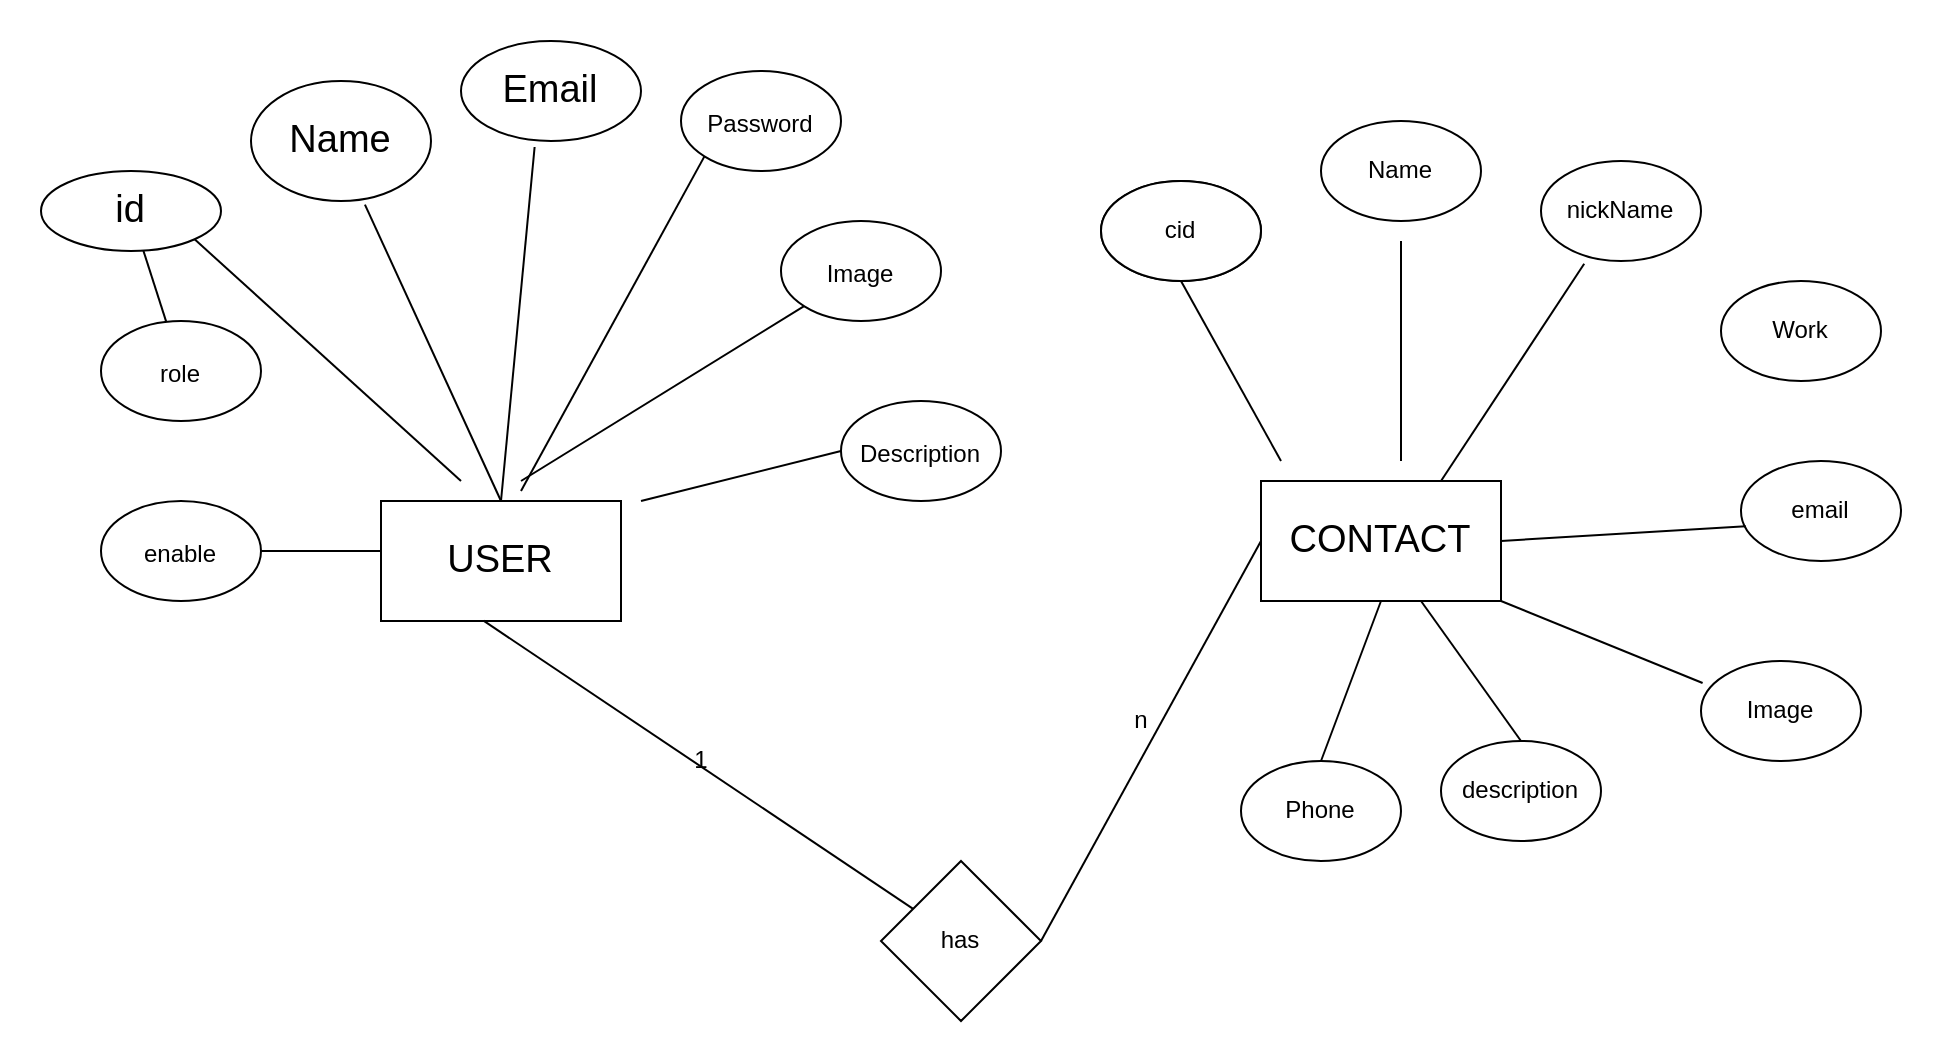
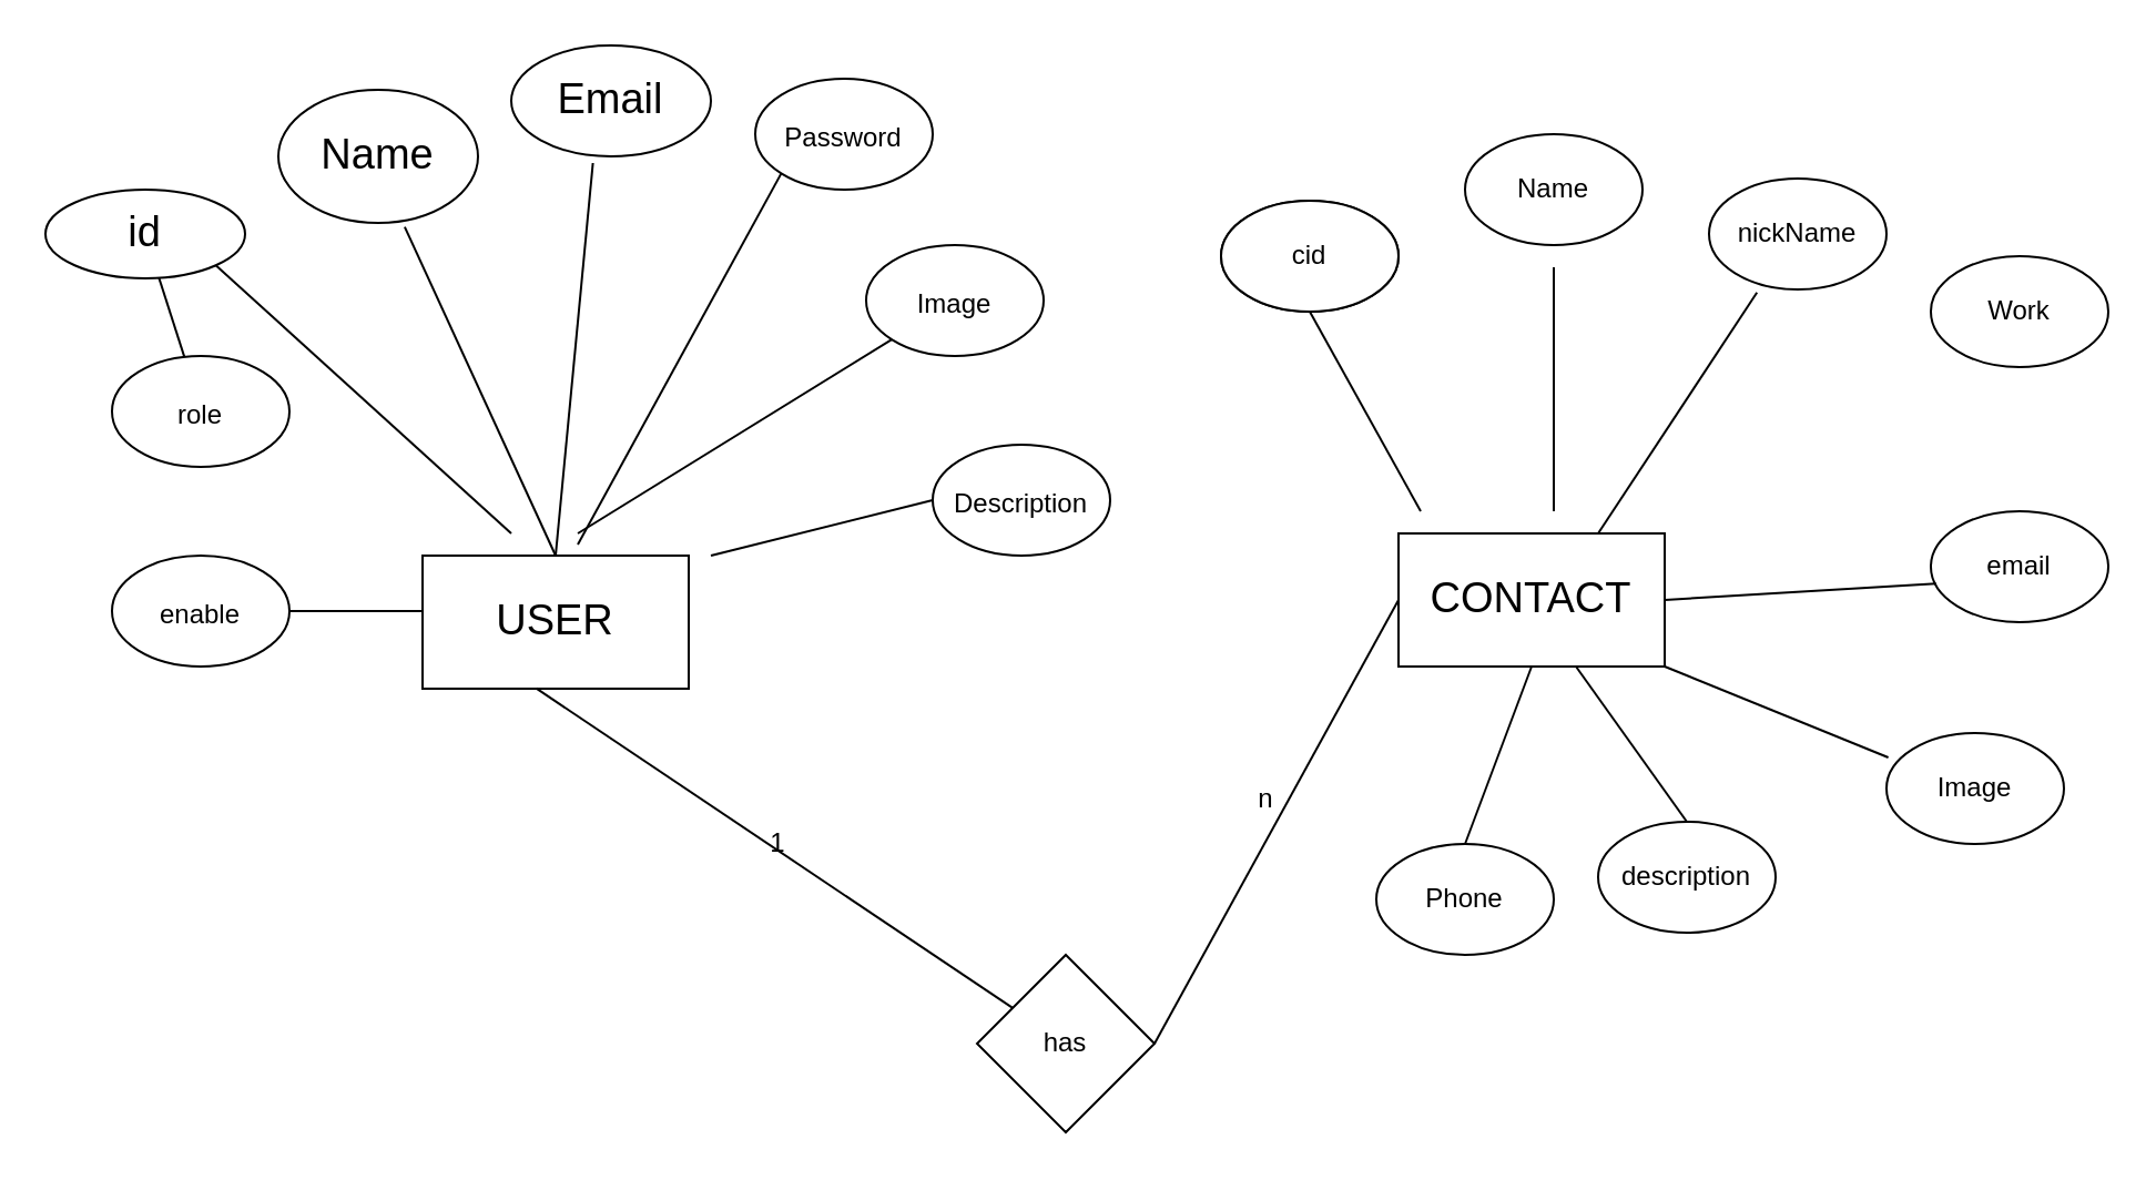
  <mxCell id="0" />
  <mxCell id="1" parent="0" />
  <mxCell id="2" value="&lt;font style=&quot;font-size: 19px;&quot;&gt;USER&lt;/font&gt;" style="rounded=0;whiteSpace=wrap;html=1;" vertex="1" parent="1"><mxGeometry x="190" y="250" width="120" height="60" as="geometry" /></mxCell>
  <mxCell id="3" value="CONTACT" style="rounded=0;whiteSpace=wrap;html=1;fontSize=19;" vertex="1" parent="1"><mxGeometry x="630" y="240" width="120" height="60" as="geometry" /></mxCell>
  <mxCell id="4" value="id" style="ellipse;whiteSpace=wrap;html=1;fontSize=19;" vertex="1" parent="1"><mxGeometry x="20" y="85" width="90" height="40" as="geometry" /></mxCell>
  <mxCell id="5" value="Name" style="ellipse;whiteSpace=wrap;html=1;fontSize=19;" vertex="1" parent="1"><mxGeometry x="125" y="40" width="90" height="60" as="geometry" /></mxCell>
  <mxCell id="6" value="Email" style="ellipse;whiteSpace=wrap;html=1;fontSize=19;" vertex="1" parent="1"><mxGeometry x="230" y="20" width="90" height="50" as="geometry" /></mxCell>
  <mxCell id="7" value="&lt;font style=&quot;font-size: 12px;&quot;&gt;Password&lt;/font&gt;" style="ellipse;whiteSpace=wrap;html=1;fontSize=19;" vertex="1" parent="1"><mxGeometry x="340" y="35" width="80" height="50" as="geometry" /></mxCell>
  <mxCell id="8" value="&lt;span style=&quot;font-size: 12px;&quot;&gt;Image&lt;/span&gt;" style="ellipse;whiteSpace=wrap;html=1;fontSize=19;" vertex="1" parent="1"><mxGeometry x="390" y="110" width="80" height="50" as="geometry" /></mxCell>
  <mxCell id="9" value="&lt;font style=&quot;font-size: 12px;&quot;&gt;Description&lt;/font&gt;" style="ellipse;whiteSpace=wrap;html=1;fontSize=19;" vertex="1" parent="1"><mxGeometry x="420" y="200" width="80" height="50" as="geometry" /></mxCell>
  <mxCell id="10" value="&lt;font style=&quot;font-size: 12px;&quot;&gt;role&lt;/font&gt;" style="ellipse;whiteSpace=wrap;html=1;fontSize=19;" vertex="1" parent="1"><mxGeometry x="50" y="160" width="80" height="50" as="geometry" /></mxCell>
  <mxCell id="11" value="&lt;font style=&quot;font-size: 12px;&quot;&gt;enable&lt;/font&gt;" style="ellipse;whiteSpace=wrap;html=1;fontSize=19;" vertex="1" parent="1"><mxGeometry x="50" y="250" width="80" height="50" as="geometry" /></mxCell>
  <mxCell id="12" value="" style="endArrow=none;html=1;rounded=0;fontSize=12;exitX=0.633;exitY=1.03;exitDx=0;exitDy=0;exitPerimeter=0;entryX=0.5;entryY=0;entryDx=0;entryDy=0;" edge="1" parent="1" source="5" target="2"><mxGeometry width="50" height="50" relative="1" as="geometry"><mxPoint x="400" y="310" as="sourcePoint" /><mxPoint x="450" y="260" as="targetPoint" /></mxGeometry></mxCell>
  <mxCell id="13" value="" style="endArrow=none;html=1;rounded=0;fontSize=12;exitX=0.409;exitY=1.06;exitDx=0;exitDy=0;exitPerimeter=0;entryX=0.5;entryY=0;entryDx=0;entryDy=0;" edge="1" parent="1" source="6" target="2"><mxGeometry width="50" height="50" relative="1" as="geometry"><mxPoint x="400" y="310" as="sourcePoint" /><mxPoint x="450" y="260" as="targetPoint" /></mxGeometry></mxCell>
  <mxCell id="14" value="" style="endArrow=none;html=1;rounded=0;fontSize=12;entryX=0;entryY=0.5;entryDx=0;entryDy=0;" edge="1" parent="1" target="9"><mxGeometry width="50" height="50" relative="1" as="geometry"><mxPoint x="320" y="250" as="sourcePoint" /><mxPoint x="450" y="260" as="targetPoint" /></mxGeometry></mxCell>
  <mxCell id="15" value="" style="endArrow=none;html=1;rounded=0;fontSize=12;" edge="1" parent="1" target="8"><mxGeometry width="50" height="50" relative="1" as="geometry"><mxPoint x="260" y="240" as="sourcePoint" /><mxPoint x="430" y="235" as="targetPoint" /></mxGeometry></mxCell>
  <mxCell id="16" value="" style="endArrow=none;html=1;rounded=0;fontSize=12;entryX=0;entryY=1;entryDx=0;entryDy=0;" edge="1" parent="1" target="7"><mxGeometry width="50" height="50" relative="1" as="geometry"><mxPoint x="260" y="245" as="sourcePoint" /><mxPoint x="350" y="90" as="targetPoint" /></mxGeometry></mxCell>
  <mxCell id="17" value="" style="endArrow=none;html=1;rounded=0;fontSize=12;exitX=1;exitY=1;exitDx=0;exitDy=0;" edge="1" parent="1" source="4"><mxGeometry width="50" height="50" relative="1" as="geometry"><mxPoint x="350" y="280" as="sourcePoint" /><mxPoint x="230" y="240" as="targetPoint" /></mxGeometry></mxCell>
  <mxCell id="18" value="" style="endArrow=none;html=1;rounded=0;fontSize=12;" edge="1" parent="1" source="10" target="4"><mxGeometry width="50" height="50" relative="1" as="geometry"><mxPoint x="360" y="290" as="sourcePoint" /><mxPoint x="200" y="240" as="targetPoint" /></mxGeometry></mxCell>
  <mxCell id="19" value="" style="endArrow=none;html=1;rounded=0;fontSize=12;exitX=1;exitY=0.5;exitDx=0;exitDy=0;" edge="1" parent="1" source="11"><mxGeometry width="50" height="50" relative="1" as="geometry"><mxPoint x="370" y="300" as="sourcePoint" /><mxPoint x="190" y="275" as="targetPoint" /></mxGeometry></mxCell>
  <mxCell id="20" value="cid" style="ellipse;whiteSpace=wrap;html=1;fontSize=12;" vertex="1" parent="1"><mxGeometry x="550" y="90" width="80" height="50" as="geometry" /></mxCell>
  <mxCell id="21" value="cid" style="ellipse;whiteSpace=wrap;html=1;fontSize=12;" vertex="1" parent="1"><mxGeometry x="550" y="90" width="80" height="50" as="geometry" /></mxCell>
  <mxCell id="22" value="Name" style="ellipse;whiteSpace=wrap;html=1;fontSize=12;" vertex="1" parent="1"><mxGeometry x="660" y="60" width="80" height="50" as="geometry" /></mxCell>
  <mxCell id="23" value="nickName" style="ellipse;whiteSpace=wrap;html=1;fontSize=12;" vertex="1" parent="1"><mxGeometry x="770" y="80" width="80" height="50" as="geometry" /></mxCell>
- <mxCell id="24" value="Work" style="ellipse;whiteSpace=wrap;html=1;fontSize=12;" vertex="1" parent="1"><mxGeometry x="860" y="140" width="80" height="50" as="geometry" /></mxCell>
+ <mxCell id="24" value="Work" style="ellipse;whiteSpace=wrap;html=1;fontSize=12;" vertex="1" parent="1"><mxGeometry x="870" y="115" width="80" height="50" as="geometry" /></mxCell>
  <mxCell id="25" value="Phone" style="ellipse;whiteSpace=wrap;html=1;fontSize=12;" vertex="1" parent="1"><mxGeometry x="620" y="380" width="80" height="50" as="geometry" /></mxCell>
  <mxCell id="26" value="description" style="ellipse;whiteSpace=wrap;html=1;fontSize=12;" vertex="1" parent="1"><mxGeometry x="720" y="370" width="80" height="50" as="geometry" /></mxCell>
  <mxCell id="27" value="Image" style="ellipse;whiteSpace=wrap;html=1;fontSize=12;" vertex="1" parent="1"><mxGeometry x="850" y="330" width="80" height="50" as="geometry" /></mxCell>
  <mxCell id="28" value="email" style="ellipse;whiteSpace=wrap;html=1;fontSize=12;" vertex="1" parent="1"><mxGeometry x="870" y="230" width="80" height="50" as="geometry" /></mxCell>
  <mxCell id="29" value="" style="endArrow=none;html=1;rounded=0;fontSize=12;exitX=0.5;exitY=1;exitDx=0;exitDy=0;" edge="1" parent="1" source="21"><mxGeometry width="50" height="50" relative="1" as="geometry"><mxPoint x="560" y="310" as="sourcePoint" /><mxPoint x="640" y="230" as="targetPoint" /></mxGeometry></mxCell>
  <mxCell id="30" value="" style="endArrow=none;html=1;rounded=0;fontSize=12;exitX=0.01;exitY=0.22;exitDx=0;exitDy=0;exitPerimeter=0;entryX=1;entryY=1;entryDx=0;entryDy=0;" edge="1" parent="1" source="27" target="3"><mxGeometry width="50" height="50" relative="1" as="geometry"><mxPoint x="600" y="150" as="sourcePoint" /><mxPoint x="650" y="240" as="targetPoint" /></mxGeometry></mxCell>
  <mxCell id="31" value="" style="endArrow=none;html=1;rounded=0;fontSize=12;exitX=0.03;exitY=0.652;exitDx=0;exitDy=0;exitPerimeter=0;entryX=1;entryY=0.5;entryDx=0;entryDy=0;" edge="1" parent="1" source="28" target="3"><mxGeometry width="50" height="50" relative="1" as="geometry"><mxPoint x="610" y="160" as="sourcePoint" /><mxPoint x="660" y="250" as="targetPoint" /></mxGeometry></mxCell>
  <mxCell id="32" value="" style="endArrow=none;html=1;rounded=0;fontSize=12;exitX=0.27;exitY=1.028;exitDx=0;exitDy=0;exitPerimeter=0;entryX=0.75;entryY=0;entryDx=0;entryDy=0;" edge="1" parent="1" source="23" target="3"><mxGeometry width="50" height="50" relative="1" as="geometry"><mxPoint x="630" y="180" as="sourcePoint" /><mxPoint x="680" y="270" as="targetPoint" /></mxGeometry></mxCell>
  <mxCell id="33" value="" style="endArrow=none;html=1;rounded=0;fontSize=12;" edge="1" parent="1"><mxGeometry width="50" height="50" relative="1" as="geometry"><mxPoint x="700" y="120" as="sourcePoint" /><mxPoint x="700" y="230" as="targetPoint" /></mxGeometry></mxCell>
  <mxCell id="34" value="" style="endArrow=none;html=1;rounded=0;fontSize=12;exitX=0.5;exitY=0;exitDx=0;exitDy=0;entryX=0.5;entryY=1;entryDx=0;entryDy=0;" edge="1" parent="1" source="25" target="3"><mxGeometry width="50" height="50" relative="1" as="geometry"><mxPoint x="650" y="200" as="sourcePoint" /><mxPoint x="700" y="290" as="targetPoint" /></mxGeometry></mxCell>
  <mxCell id="35" value="" style="endArrow=none;html=1;rounded=0;fontSize=12;exitX=0.5;exitY=0;exitDx=0;exitDy=0;" edge="1" parent="1" source="26"><mxGeometry width="50" height="50" relative="1" as="geometry"><mxPoint x="660" y="210" as="sourcePoint" /><mxPoint x="710" y="300" as="targetPoint" /></mxGeometry></mxCell>
  <mxCell id="36" value="has" style="rhombus;whiteSpace=wrap;html=1;fontSize=12;" vertex="1" parent="1"><mxGeometry x="440" y="430" width="80" height="80" as="geometry" /></mxCell>
  <mxCell id="37" value="" style="endArrow=none;html=1;rounded=0;fontSize=12;entryX=0.427;entryY=0.997;entryDx=0;entryDy=0;entryPerimeter=0;" edge="1" parent="1" source="36" target="2"><mxGeometry width="50" height="50" relative="1" as="geometry"><mxPoint x="560" y="310" as="sourcePoint" /><mxPoint x="610" y="260" as="targetPoint" /></mxGeometry></mxCell>
  <mxCell id="38" value="" style="endArrow=none;html=1;rounded=0;fontSize=12;exitX=1;exitY=0.5;exitDx=0;exitDy=0;entryX=0;entryY=0.5;entryDx=0;entryDy=0;" edge="1" parent="1" source="36" target="3"><mxGeometry width="50" height="50" relative="1" as="geometry"><mxPoint x="560" y="310" as="sourcePoint" /><mxPoint x="610" y="260" as="targetPoint" /></mxGeometry></mxCell>
  <mxCell id="39" value="1" style="text;html=1;align=center;verticalAlign=middle;resizable=0;points=[];autosize=1;strokeColor=none;fillColor=none;fontSize=12;" vertex="1" parent="1"><mxGeometry x="335" y="365" width="30" height="30" as="geometry" /></mxCell>
  <mxCell id="40" value="n" style="text;html=1;align=center;verticalAlign=middle;resizable=0;points=[];autosize=1;strokeColor=none;fillColor=none;fontSize=12;" vertex="1" parent="1"><mxGeometry x="555" y="345" width="30" height="30" as="geometry" /></mxCell>
